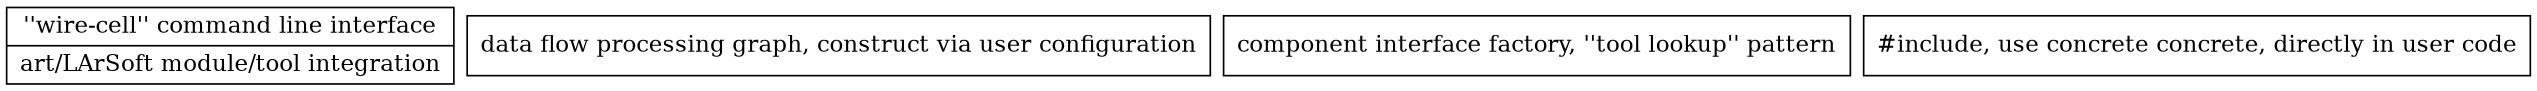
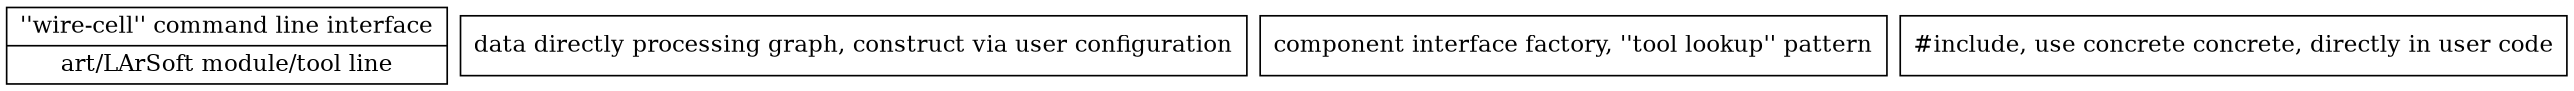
  digraph {
    rankdir=LR
    ranksep=0.1
    node [shape=record]
    edge [style=invis]
-   n1 [label="{''wire-cell'' command line interface}|{art/LArSoft module/tool integration}"]
-   n2 [label="data flow processing graph, construct via user configuration"]
+   n1 [label="{''wire-cell'' command line interface}|{art/LArSoft module/tool line}"]
+   n2 [label="data directly processing graph, construct via user configuration"]
    n3 [label="component interface factory, ''tool lookup'' pattern"]
    n4 [label="#include, use concrete concrete, directly in user code"]
    n1 -> n2
    n2 -> n3
    n3 -> n4
  }
